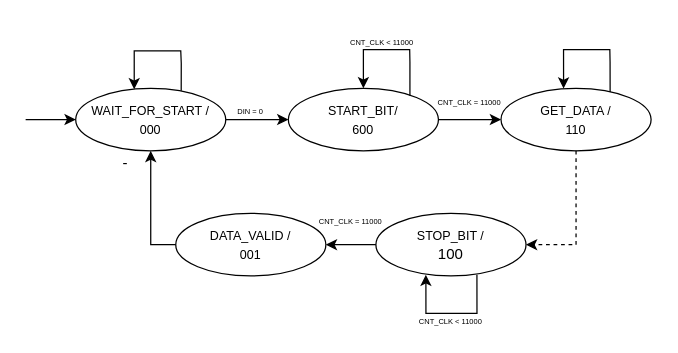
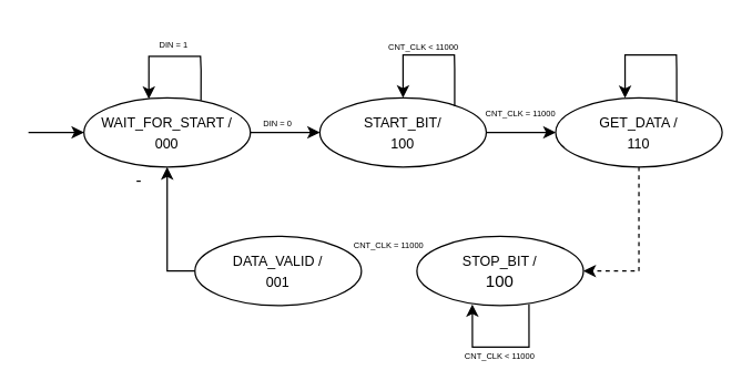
  <mxCell id="0" />
  <mxCell id="1" parent="0" />
  <mxCell id="2" value="&lt;font style=&quot;font-size: 10px&quot;&gt;WAIT_FOR_START /&lt;br&gt;000&lt;/font&gt;" style="ellipse;whiteSpace=wrap;html=1;" vertex="1" parent="1"><mxGeometry x="60" y="70" width="120" height="50" as="geometry" /></mxCell>
- <mxCell id="3" value="&lt;font style=&quot;font-size: 10px&quot;&gt;START_BIT/&lt;br&gt;600&lt;br&gt;&lt;/font&gt;" style="ellipse;whiteSpace=wrap;html=1;" vertex="1" parent="1"><mxGeometry x="230" y="70" width="120" height="50" as="geometry" /></mxCell>
+ <mxCell id="3" value="&lt;font style=&quot;font-size: 10px&quot;&gt;START_BIT/&lt;br&gt;100&lt;br&gt;&lt;/font&gt;" style="ellipse;whiteSpace=wrap;html=1;" vertex="1" parent="1"><mxGeometry x="230" y="70" width="120" height="50" as="geometry" /></mxCell>
  <mxCell id="4" value="&lt;font style=&quot;font-size: 10px&quot;&gt;DATA_VALID /&lt;br&gt;001&lt;br&gt;&lt;/font&gt;" style="ellipse;whiteSpace=wrap;html=1;" vertex="1" parent="1"><mxGeometry x="140" y="170" width="120" height="50" as="geometry" /></mxCell>
  <mxCell id="5" value="&lt;span style=&quot;font-size: 10px&quot;&gt;STOP_BIT /&lt;br&gt;&lt;/span&gt;100" style="ellipse;whiteSpace=wrap;html=1;" vertex="1" parent="1"><mxGeometry x="300" y="170" width="120" height="50" as="geometry" /></mxCell>
  <mxCell id="6" value="&lt;font style=&quot;font-size: 10px&quot;&gt;GET_DATA /&lt;br&gt;110&lt;br&gt;&lt;/font&gt;" style="ellipse;whiteSpace=wrap;html=1;" vertex="1" parent="1"><mxGeometry x="400" y="70" width="120" height="50" as="geometry" /></mxCell>
  <mxCell id="7" value="" style="endArrow=classic;html=1;entryX=0;entryY=0.5;entryDx=0;entryDy=0;" edge="1" parent="1" target="2"><mxGeometry width="50" height="50" relative="1" as="geometry"><mxPoint x="20" y="95" as="sourcePoint" /><mxPoint x="290" y="80" as="targetPoint" /></mxGeometry></mxCell>
  <mxCell id="8" value="" style="group" vertex="1" connectable="0" parent="1"><mxGeometry x="460" y="130" width="40" height="20" as="geometry" /></mxCell>
  <mxCell id="9" style="edgeStyle=orthogonalEdgeStyle;rounded=0;orthogonalLoop=1;jettySize=auto;html=1;exitX=0.5;exitY=1;exitDx=0;exitDy=0;entryX=1;entryY=0.5;entryDx=0;entryDy=0;dashed=1;" edge="1" parent="8" source="6" target="5"><mxGeometry relative="1" as="geometry" /></mxCell>
  <mxCell id="10" value="" style="group" vertex="1" connectable="0" parent="1"><mxGeometry x="340" y="70" width="70" height="20" as="geometry" /></mxCell>
  <mxCell id="11" style="edgeStyle=orthogonalEdgeStyle;rounded=0;orthogonalLoop=1;jettySize=auto;html=1;exitX=1;exitY=0.5;exitDx=0;exitDy=0;entryX=0;entryY=0.5;entryDx=0;entryDy=0;" edge="1" parent="10" source="3" target="6"><mxGeometry relative="1" as="geometry" /></mxCell>
  <mxCell id="12" value="&lt;font style=&quot;font-size: 6px&quot;&gt;CNT_CLK = 11000&lt;/font&gt;" style="text;html=1;strokeColor=none;fillColor=none;align=center;verticalAlign=middle;whiteSpace=wrap;rounded=0;" vertex="1" parent="10"><mxGeometry width="70" height="20" as="geometry" /></mxCell>
  <mxCell id="13" value="" style="group" vertex="1" connectable="0" parent="1"><mxGeometry x="440" y="20" width="50" height="29" as="geometry" /></mxCell>
  <mxCell id="14" style="edgeStyle=orthogonalEdgeStyle;rounded=0;orthogonalLoop=1;jettySize=auto;html=1;exitX=0.727;exitY=0.059;exitDx=0;exitDy=0;entryX=0.417;entryY=0.004;entryDx=0;entryDy=0;entryPerimeter=0;exitPerimeter=0;" edge="1" parent="13" source="6" target="6"><mxGeometry relative="1" as="geometry"><mxPoint x="10.04" y="46.95" as="targetPoint" /><mxPoint x="47.36" y="50.0" as="sourcePoint" /><Array as="points"><mxPoint x="47" y="29" /><mxPoint x="47" y="19" /><mxPoint x="10" y="19" /></Array></mxGeometry></mxCell>
  <mxCell id="15" value="" style="group" vertex="1" connectable="0" parent="1"><mxGeometry x="270" y="20" width="70" height="29" as="geometry" /></mxCell>
  <mxCell id="16" style="edgeStyle=orthogonalEdgeStyle;rounded=0;orthogonalLoop=1;jettySize=auto;html=1;exitX=0.81;exitY=0.117;exitDx=0;exitDy=0;entryX=0.5;entryY=0;entryDx=0;entryDy=0;exitPerimeter=0;" edge="1" parent="15" source="3" target="3"><mxGeometry relative="1" as="geometry"><mxPoint x="20.04" y="46.95" as="targetPoint" /><mxPoint x="57.36" y="50.0" as="sourcePoint" /><Array as="points"><mxPoint x="57" y="29" /><mxPoint x="57" y="29" /><mxPoint x="57" y="19" /><mxPoint x="20" y="19" /></Array></mxGeometry></mxCell>
  <mxCell id="17" value="&lt;sub&gt;&lt;font style=&quot;font-size: 6px&quot;&gt;CNT_CLK &amp;lt; 11000&lt;/font&gt;&lt;/sub&gt;" style="text;html=1;strokeColor=none;fillColor=none;align=center;verticalAlign=middle;whiteSpace=wrap;rounded=0;" vertex="1" parent="15"><mxGeometry width="70" height="20" as="geometry" /></mxCell>
  <mxCell id="18" value="" style="group" vertex="1" connectable="0" parent="1"><mxGeometry x="175" y="80" width="50" height="10" as="geometry" /></mxCell>
  <mxCell id="19" style="edgeStyle=orthogonalEdgeStyle;rounded=0;orthogonalLoop=1;jettySize=auto;html=1;exitX=1;exitY=0.5;exitDx=0;exitDy=0;entryX=0;entryY=0.5;entryDx=0;entryDy=0;" edge="1" parent="18" source="2" target="3"><mxGeometry relative="1" as="geometry" /></mxCell>
  <mxCell id="20" value="&lt;sub&gt;&lt;font style=&quot;font-size: 6px&quot;&gt;DIN = 0&lt;/font&gt;&lt;/sub&gt;" style="text;html=1;strokeColor=none;fillColor=none;align=center;verticalAlign=middle;whiteSpace=wrap;rounded=0;" vertex="1" parent="18"><mxGeometry width="50" height="10" as="geometry" /></mxCell>
  <mxCell id="21" value="" style="group" vertex="1" connectable="0" parent="1"><mxGeometry x="90" y="20" width="70" height="30" as="geometry" /></mxCell>
  <mxCell id="22" style="edgeStyle=orthogonalEdgeStyle;rounded=0;orthogonalLoop=1;jettySize=auto;html=1;exitX=0.703;exitY=0.039;exitDx=0;exitDy=0;entryX=0.39;entryY=0.016;entryDx=0;entryDy=0;entryPerimeter=0;exitPerimeter=0;" edge="1" parent="21" source="2" target="2"><mxGeometry relative="1" as="geometry"><mxPoint x="30" y="40" as="targetPoint" /><Array as="points"><mxPoint x="54" y="30" /><mxPoint x="54" y="30" /><mxPoint x="54" y="20" /><mxPoint x="17" y="20" /></Array></mxGeometry></mxCell>
+ <mxCell id="23" value="&lt;font style=&quot;font-size: 6px&quot;&gt;DIN = 1&lt;/font&gt;" style="text;html=1;strokeColor=none;fillColor=none;align=center;verticalAlign=middle;whiteSpace=wrap;rounded=0;" vertex="1" parent="21"><mxGeometry width="70" height="20" as="geometry" /></mxCell>
  <mxCell id="24" value="" style="group" vertex="1" connectable="0" parent="1"><mxGeometry x="80" y="120" width="40" height="20" as="geometry" /></mxCell>
  <mxCell id="25" style="edgeStyle=orthogonalEdgeStyle;rounded=0;orthogonalLoop=1;jettySize=auto;html=1;exitX=0;exitY=0.5;exitDx=0;exitDy=0;entryX=0.5;entryY=1;entryDx=0;entryDy=0;" edge="1" parent="24" source="4" target="2"><mxGeometry relative="1" as="geometry" /></mxCell>
  <mxCell id="26" value="-" style="text;html=1;strokeColor=none;fillColor=none;align=center;verticalAlign=middle;whiteSpace=wrap;rounded=0;" vertex="1" parent="24"><mxGeometry width="40" height="20" as="geometry" /></mxCell>
  <mxCell id="27" value="" style="group" vertex="1" connectable="0" parent="1"><mxGeometry x="225" y="170" width="110" height="10" as="geometry" /></mxCell>
- <mxCell id="28" style="edgeStyle=orthogonalEdgeStyle;rounded=0;orthogonalLoop=1;jettySize=auto;html=1;exitX=0;exitY=0.5;exitDx=0;exitDy=0;" edge="1" parent="27" source="5" target="4"><mxGeometry relative="1" as="geometry" /></mxCell>
  <mxCell id="29" value="&lt;font style=&quot;font-size: 6px&quot;&gt;CNT_CLK = 11000&lt;/font&gt;" style="text;html=1;strokeColor=none;fillColor=none;align=center;verticalAlign=middle;whiteSpace=wrap;rounded=0;" vertex="1" parent="27"><mxGeometry width="110" height="10" as="geometry" /></mxCell>
  <mxCell id="30" value="" style="group" vertex="1" connectable="0" parent="1"><mxGeometry x="305" y="250" width="110" height="10" as="geometry" /></mxCell>
  <mxCell id="31" style="edgeStyle=orthogonalEdgeStyle;rounded=0;orthogonalLoop=1;jettySize=auto;html=1;exitX=0.673;exitY=0.981;exitDx=0;exitDy=0;exitPerimeter=0;entryX=0.333;entryY=0.981;entryDx=0;entryDy=0;entryPerimeter=0;" edge="1" parent="30" source="5" target="5"><mxGeometry relative="1" as="geometry"><mxPoint x="35" as="targetPoint" /><Array as="points"><mxPoint x="76" /><mxPoint x="35" /></Array></mxGeometry></mxCell>
  <mxCell id="32" value="&lt;font style=&quot;font-size: 6px&quot;&gt;CNT_CLK &amp;lt; 11000&lt;/font&gt;" style="text;html=1;strokeColor=none;fillColor=none;align=center;verticalAlign=middle;whiteSpace=wrap;rounded=0;" vertex="1" parent="30"><mxGeometry width="110" height="10" as="geometry" /></mxCell>
